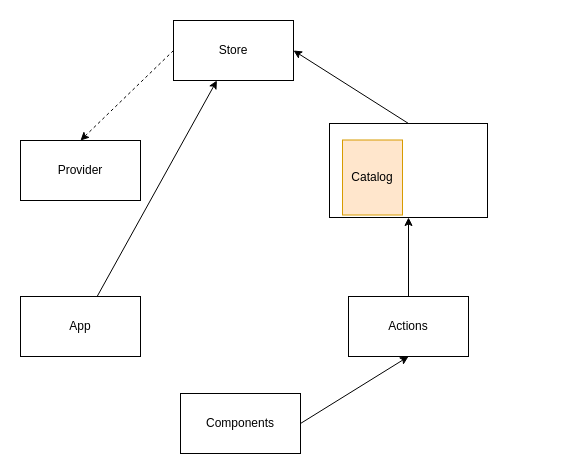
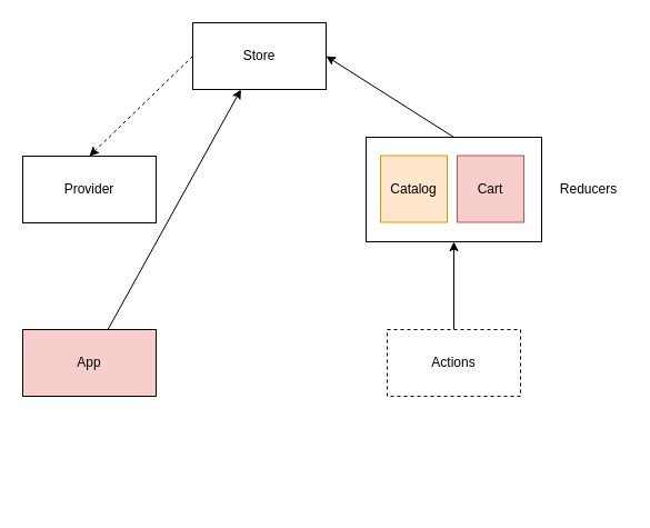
  <mxCell id="0" />
  <mxCell id="1" parent="0" />
  <mxCell id="2" style="edgeStyle=none;rounded=0;orthogonalLoop=1;jettySize=auto;html=1;entryX=0.5;entryY=0;entryDx=0;entryDy=0;exitX=0;exitY=0.5;exitDx=0;exitDy=0;dashed=1;" edge="1" parent="1" source="3" target="15"><mxGeometry relative="1" as="geometry" /></mxCell>
  <mxCell id="3" value="Store" style="rounded=0;whiteSpace=wrap;html=1;" vertex="1" parent="1"><mxGeometry x="173" y="20" width="120" height="60" as="geometry" /></mxCell>
  <mxCell id="4" style="rounded=0;orthogonalLoop=1;jettySize=auto;html=1;entryX=1;entryY=0.5;entryDx=0;entryDy=0;exitX=0.5;exitY=0;exitDx=0;exitDy=0;" edge="1" parent="1" source="5" target="3"><mxGeometry relative="1" as="geometry" /></mxCell>
  <mxCell id="5" value="" style="rounded=0;whiteSpace=wrap;html=1;" vertex="1" parent="1"><mxGeometry x="329" y="123" width="158" height="94" as="geometry" /></mxCell>
- <mxCell id="6" value="Catalog" style="rounded=0;whiteSpace=wrap;html=1;fillColor=#ffe6cc;strokeColor=#d79b00;" vertex="1" parent="1"><mxGeometry x="342" y="139.5" width="60" height="75" as="geometry" /></mxCell>
+ <mxCell id="6" value="Catalog" style="rounded=0;whiteSpace=wrap;html=1;fillColor=#ffe6cc;strokeColor=#d79b00;" vertex="1" parent="1"><mxGeometry x="342" y="139.5" width="60" height="60" as="geometry" /></mxCell>
+ <mxCell id="7" value="Cart" style="rounded=0;whiteSpace=wrap;html=1;fillColor=#f8cecc;strokeColor=#b85450;" vertex="1" parent="1"><mxGeometry x="411" y="139.5" width="60" height="60" as="geometry" /></mxCell>
+ <mxCell id="8" value="Reducers" style="text;html=1;align=center;verticalAlign=middle;resizable=0;points=[];autosize=1;strokeColor=none;fillColor=none;" vertex="1" parent="1"><mxGeometry x="494" y="157" width="69" height="26" as="geometry" /></mxCell>
  <mxCell id="9" style="edgeStyle=none;rounded=0;orthogonalLoop=1;jettySize=auto;html=1;" edge="1" parent="1" source="10" target="5"><mxGeometry relative="1" as="geometry" /></mxCell>
- <mxCell id="10" value="Actions" style="rounded=0;whiteSpace=wrap;html=1;" vertex="1" parent="1"><mxGeometry x="348" y="296" width="120" height="60" as="geometry" /></mxCell>
- <mxCell id="11" style="edgeStyle=none;rounded=0;orthogonalLoop=1;jettySize=auto;html=1;entryX=0.5;entryY=1;entryDx=0;entryDy=0;exitX=1;exitY=0.5;exitDx=0;exitDy=0;" edge="1" parent="1" source="12" target="10"><mxGeometry relative="1" as="geometry" /></mxCell>
- <mxCell id="12" value="Components" style="rounded=0;whiteSpace=wrap;html=1;" vertex="1" parent="1"><mxGeometry x="180" y="393" width="120" height="60" as="geometry" /></mxCell>
+ <mxCell id="10" value="Actions" style="rounded=0;whiteSpace=wrap;html=1;dashed=1;" vertex="1" parent="1"><mxGeometry x="348" y="296" width="120" height="60" as="geometry" /></mxCell>
  <mxCell id="13" style="edgeStyle=none;rounded=0;orthogonalLoop=1;jettySize=auto;html=1;" edge="1" parent="1" source="14" target="3"><mxGeometry relative="1" as="geometry" /></mxCell>
- <mxCell id="14" value="App" style="rounded=0;whiteSpace=wrap;html=1;" vertex="1" parent="1"><mxGeometry x="20" y="296" width="120" height="60" as="geometry" /></mxCell>
+ <mxCell id="14" value="App" style="rounded=0;whiteSpace=wrap;html=1;fillColor=#f8cecc;" vertex="1" parent="1"><mxGeometry x="20" y="296" width="120" height="60" as="geometry" /></mxCell>
  <mxCell id="15" value="Provider" style="rounded=0;whiteSpace=wrap;html=1;" vertex="1" parent="1"><mxGeometry x="20" y="140" width="120" height="60" as="geometry" /></mxCell>
